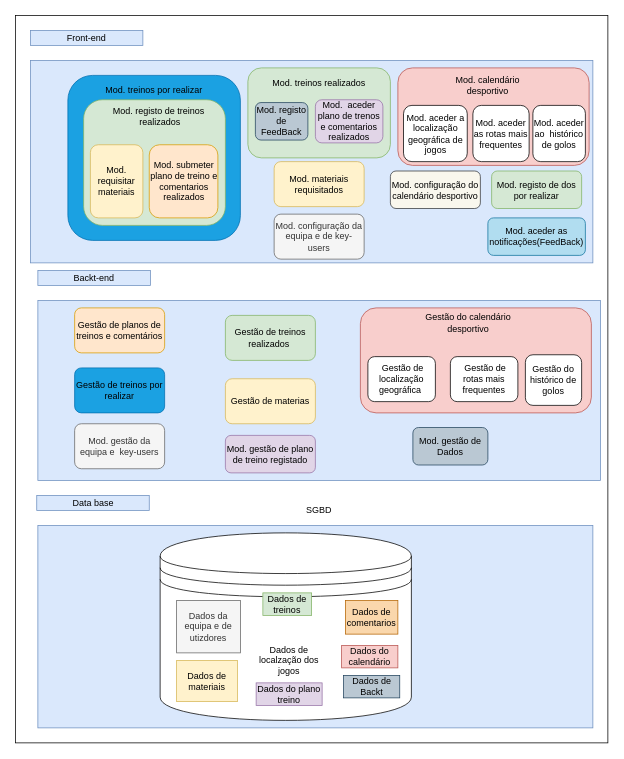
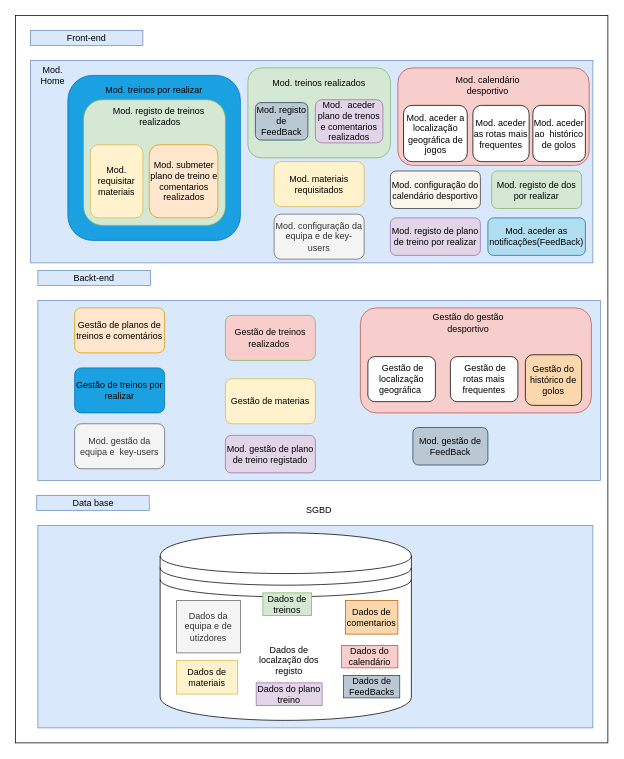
  <mxCell id="0" />
  <mxCell id="1" parent="0" />
  <mxCell id="2" style="edgeStyle=orthogonalEdgeStyle;rounded=0;orthogonalLoop=1;jettySize=auto;html=1;" parent="1" edge="1"><mxGeometry relative="1" as="geometry"><mxPoint x="415" y="900" as="targetPoint" /><mxPoint x="415" y="920" as="sourcePoint" /></mxGeometry></mxCell>
  <mxCell id="3" value="" style="rounded=0;whiteSpace=wrap;html=1;" parent="1" vertex="1"><mxGeometry x="20" y="20" width="790" height="970" as="geometry" /></mxCell>
  <mxCell id="4" value="" style="rounded=0;whiteSpace=wrap;html=1;fillColor=#dae8fc;strokeColor=#6c8ebf;" parent="1" vertex="1"><mxGeometry x="40" y="80" width="750" height="270" as="geometry" /></mxCell>
+ <mxCell id="5" value="Mod. Home" style="text;html=1;strokeColor=none;fillColor=none;align=center;verticalAlign=middle;whiteSpace=wrap;rounded=0;" parent="1" vertex="1"><mxGeometry x="50" y="90" width="40" height="20" as="geometry" /></mxCell>
  <mxCell id="6" value="Mod. materiais requisitados&lt;br&gt;" style="rounded=1;whiteSpace=wrap;html=1;fillColor=#fff2cc;strokeColor=#d6b656;" parent="1" vertex="1"><mxGeometry x="365" y="215" width="120" height="60" as="geometry" /></mxCell>
  <mxCell id="7" value="" style="rounded=1;whiteSpace=wrap;html=1;fillColor=#f8cecc;strokeColor=#b85450;" parent="1" vertex="1"><mxGeometry x="530" y="90" width="255" height="130" as="geometry" /></mxCell>
  <mxCell id="8" value="Mod. calendário desportivo" style="text;html=1;strokeColor=none;fillColor=none;align=center;verticalAlign=middle;whiteSpace=wrap;rounded=0;" parent="1" vertex="1"><mxGeometry x="580" y="102.5" width="140" height="20" as="geometry" /></mxCell>
  <mxCell id="9" value="Mod. aceder a localização geográfica de jogos" style="rounded=1;whiteSpace=wrap;html=1;" parent="1" vertex="1"><mxGeometry x="537.5" y="140" width="85" height="75" as="geometry" /></mxCell>
  <mxCell id="10" value="Mod. aceder as rotas mais frequentes" style="rounded=1;whiteSpace=wrap;html=1;" parent="1" vertex="1"><mxGeometry x="630" y="140" width="75" height="75" as="geometry" /></mxCell>
  <mxCell id="11" value="Front-end&lt;br&gt;" style="text;html=1;strokeColor=#6c8ebf;fillColor=#dae8fc;align=center;verticalAlign=middle;whiteSpace=wrap;rounded=0;" parent="1" vertex="1"><mxGeometry x="40" y="40" width="150" height="20" as="geometry" /></mxCell>
  <mxCell id="12" value="Backt-end" style="text;html=1;strokeColor=#6c8ebf;fillColor=#dae8fc;align=center;verticalAlign=middle;whiteSpace=wrap;rounded=0;" parent="1" vertex="1"><mxGeometry x="50" y="360" width="150" height="20" as="geometry" /></mxCell>
  <mxCell id="13" value="" style="rounded=0;whiteSpace=wrap;html=1;fontStyle=1;fillColor=#dae8fc;strokeColor=#6c8ebf;" parent="1" vertex="1"><mxGeometry x="50" y="400" width="750" height="240" as="geometry" /></mxCell>
  <mxCell id="14" value="Gestão de planos de treinos e comentários" style="rounded=1;whiteSpace=wrap;html=1;fillColor=#ffe6cc;strokeColor=#d79b00;" parent="1" vertex="1"><mxGeometry x="99" y="410" width="120" height="60" as="geometry" /></mxCell>
  <mxCell id="15" value="Gestão de materias" style="rounded=1;whiteSpace=wrap;html=1;fillColor=#fff2cc;strokeColor=#d6b656;" parent="1" vertex="1"><mxGeometry x="300" y="504.5" width="120" height="60" as="geometry" /></mxCell>
  <mxCell id="16" value="Mod. gestão da equipa e&amp;nbsp; key-users" style="rounded=1;whiteSpace=wrap;html=1;fillColor=#f5f5f5;strokeColor=#666666;fontColor=#333333;" parent="1" vertex="1"><mxGeometry x="99" y="564.5" width="120" height="60" as="geometry" /></mxCell>
  <mxCell id="17" value="" style="rounded=1;whiteSpace=wrap;html=1;fillColor=#f8cecc;strokeColor=#b85450;" parent="1" vertex="1"><mxGeometry x="480" y="410" width="308" height="140" as="geometry" /></mxCell>
- <mxCell id="18" value="Gestão de treinos realizados&amp;nbsp;" style="rounded=1;whiteSpace=wrap;html=1;fillColor=#d5e8d4;strokeColor=#82b366;" parent="1" vertex="1"><mxGeometry x="300" y="420" width="120" height="60" as="geometry" /></mxCell>
+ <mxCell id="18" value="Gestão de treinos realizados&amp;nbsp;" style="rounded=1;whiteSpace=wrap;html=1;fillColor=#f8cecc;strokeColor=#82b366;" parent="1" vertex="1"><mxGeometry x="300" y="420" width="120" height="60" as="geometry" /></mxCell>
  <mxCell id="19" value="Data base" style="text;html=1;strokeColor=#6c8ebf;fillColor=#dae8fc;align=center;verticalAlign=middle;whiteSpace=wrap;rounded=0;" parent="1" vertex="1"><mxGeometry x="48.5" y="660" width="150" height="20" as="geometry" /></mxCell>
  <mxCell id="20" value="" style="rounded=0;whiteSpace=wrap;html=1;fillColor=#dae8fc;strokeColor=#6c8ebf;" parent="1" vertex="1"><mxGeometry x="50" y="700" width="740" height="270" as="geometry" /></mxCell>
  <mxCell id="21" value="Mod. configuração da equipa e de key-users" style="rounded=1;whiteSpace=wrap;html=1;fillColor=#f5f5f5;strokeColor=#666666;fontColor=#333333;" parent="1" vertex="1"><mxGeometry x="365" y="285" width="120" height="60" as="geometry" /></mxCell>
- <mxCell id="22" value="Gestão do calendário desportivo" style="text;html=1;strokeColor=none;fillColor=none;align=center;verticalAlign=middle;whiteSpace=wrap;rounded=0;" parent="1" vertex="1"><mxGeometry x="548" y="420" width="152" height="20" as="geometry" /></mxCell>
+ <mxCell id="22" value="Gestão do gestão desportivo" style="text;html=1;strokeColor=none;fillColor=none;align=center;verticalAlign=middle;whiteSpace=wrap;rounded=0;" parent="1" vertex="1"><mxGeometry x="548" y="420" width="152" height="20" as="geometry" /></mxCell>
  <mxCell id="23" value="&amp;nbsp;Gestão de localização geográfica&amp;nbsp;" style="rounded=1;whiteSpace=wrap;html=1;" parent="1" vertex="1"><mxGeometry x="490" y="475" width="90" height="60" as="geometry" /></mxCell>
  <mxCell id="24" value="&amp;nbsp;Gestão de rotas mais frequentes" style="rounded=1;whiteSpace=wrap;html=1;" parent="1" vertex="1"><mxGeometry x="600" y="475" width="90" height="60" as="geometry" /></mxCell>
  <mxCell id="25" value="" style="shape=datastore;whiteSpace=wrap;html=1;" parent="1" vertex="1"><mxGeometry x="213" y="710" width="335" height="250" as="geometry" /></mxCell>
  <mxCell id="26" value="SGBD" style="text;html=1;strokeColor=none;fillColor=none;align=center;verticalAlign=middle;whiteSpace=wrap;rounded=0;" parent="1" vertex="1"><mxGeometry x="405" y="670" width="40" height="20" as="geometry" /></mxCell>
  <mxCell id="27" value="Dados da equipa e de utizdores" style="text;html=1;strokeColor=#666666;fillColor=#f5f5f5;align=center;verticalAlign=middle;whiteSpace=wrap;rounded=0;fontColor=#333333;" parent="1" vertex="1"><mxGeometry x="235" y="800" width="85" height="70" as="geometry" /></mxCell>
- <mxCell id="28" value="Dados de materiais" style="text;html=1;strokeColor=#d6b656;fillColor=#fff2cc;align=center;verticalAlign=middle;whiteSpace=wrap;rounded=0;" parent="1" vertex="1"><mxGeometry x="235" y="880" width="81" height="55" as="geometry" /></mxCell>
+ <mxCell id="28" value="Dados de materiais" style="text;html=1;strokeColor=#d6b656;fillColor=#fff2cc;align=center;verticalAlign=middle;whiteSpace=wrap;rounded=0;" parent="1" vertex="1"><mxGeometry x="235" y="880" width="81" height="45" as="geometry" /></mxCell>
  <mxCell id="29" value="Dados do calendário" style="text;html=1;strokeColor=#b85450;fillColor=#f8cecc;align=center;verticalAlign=middle;whiteSpace=wrap;rounded=0;" parent="1" vertex="1"><mxGeometry x="455" y="860" width="75" height="30" as="geometry" /></mxCell>
- <mxCell id="30" value="Dados de localzação dos jogos" style="text;html=1;align=center;verticalAlign=middle;whiteSpace=wrap;rounded=0;" parent="1" vertex="1"><mxGeometry x="330" y="860" width="110" height="40" as="geometry" /></mxCell>
+ <mxCell id="30" value="Dados de localzação dos registo" style="text;html=1;align=center;verticalAlign=middle;whiteSpace=wrap;rounded=0;" parent="1" vertex="1"><mxGeometry x="330" y="860" width="110" height="40" as="geometry" /></mxCell>
  <mxCell id="31" value="Dados de comentarios&lt;br&gt;" style="text;html=1;strokeColor=#b46504;fillColor=#fad7ac;align=center;verticalAlign=middle;whiteSpace=wrap;rounded=0;" parent="1" vertex="1"><mxGeometry x="460" y="800" width="70" height="45" as="geometry" /></mxCell>
  <mxCell id="32" style="edgeStyle=orthogonalEdgeStyle;rounded=0;orthogonalLoop=1;jettySize=auto;html=1;exitX=0.5;exitY=1;exitDx=0;exitDy=0;" parent="1" source="31" target="31" edge="1"><mxGeometry relative="1" as="geometry" /></mxCell>
  <mxCell id="33" value="Dados de treinos&lt;br&gt;" style="text;html=1;strokeColor=#82b366;fillColor=#d5e8d4;align=center;verticalAlign=middle;whiteSpace=wrap;rounded=0;" parent="1" vertex="1"><mxGeometry x="350" y="790" width="65" height="30" as="geometry" /></mxCell>
+ <mxCell id="34" value="Mod. registo de plano de treino por realizar" style="rounded=1;whiteSpace=wrap;html=1;fillColor=#e1d5e7;strokeColor=#9673a6;" parent="1" vertex="1"><mxGeometry x="520" y="290" width="120" height="50" as="geometry" /></mxCell>
  <mxCell id="35" value="Dados do plano treino" style="text;html=1;strokeColor=#9673a6;fillColor=#e1d5e7;align=center;verticalAlign=middle;whiteSpace=wrap;rounded=0;" parent="1" vertex="1"><mxGeometry x="341" y="910" width="88" height="30" as="geometry" /></mxCell>
  <mxCell id="36" value="" style="rounded=1;whiteSpace=wrap;html=1;fillColor=#1ba1e2;strokeColor=#006EAF;fontColor=#ffffff;" parent="1" vertex="1"><mxGeometry x="90" y="100" width="230" height="220" as="geometry" /></mxCell>
  <mxCell id="37" value="" style="rounded=1;whiteSpace=wrap;html=1;fillColor=#d5e8d4;strokeColor=#82b366;" parent="1" vertex="1"><mxGeometry x="111" y="132.5" width="189" height="167.5" as="geometry" /></mxCell>
  <mxCell id="38" value="Mod. submeter plano de treino e comentarios realizados" style="rounded=1;whiteSpace=wrap;html=1;fillColor=#ffe6cc;strokeColor=#d79b00;" parent="1" vertex="1"><mxGeometry x="198.5" y="192.5" width="91.5" height="97.5" as="geometry" /></mxCell>
  <mxCell id="39" value="Mod. requisitar materiais" style="rounded=1;whiteSpace=wrap;html=1;fillColor=#fff2cc;strokeColor=#d6b656;" parent="1" vertex="1"><mxGeometry x="120" y="192.5" width="70" height="97.5" as="geometry" /></mxCell>
  <mxCell id="40" value="Mod. registo de treinos&amp;nbsp; realizados" style="text;html=1;strokeColor=none;fillColor=none;align=center;verticalAlign=middle;whiteSpace=wrap;rounded=0;" parent="1" vertex="1"><mxGeometry x="142.5" y="145" width="140" height="20" as="geometry" /></mxCell>
  <mxCell id="41" value="Mod. treinos por realizar" style="text;html=1;strokeColor=none;fillColor=none;align=center;verticalAlign=middle;whiteSpace=wrap;rounded=0;" parent="1" vertex="1"><mxGeometry x="135" y="110" width="140" height="20" as="geometry" /></mxCell>
  <mxCell id="42" value="Gestão de treinos por realizar" style="rounded=1;whiteSpace=wrap;html=1;fillColor=#1ba1e2;strokeColor=#006EAF;fontColor=#000000;" parent="1" vertex="1"><mxGeometry x="99" y="490" width="120" height="60" as="geometry" /></mxCell>
  <mxCell id="43" value="Mod. gestão de plano de treino registado" style="rounded=1;whiteSpace=wrap;html=1;fillColor=#e1d5e7;strokeColor=#9673a6;" parent="1" vertex="1"><mxGeometry x="300" y="580" width="120" height="50" as="geometry" /></mxCell>
  <mxCell id="44" value="Mod. aceder as notificações(FeedBack)" style="rounded=1;whiteSpace=wrap;html=1;fillColor=#b1ddf0;strokeColor=#10739e;" parent="1" vertex="1"><mxGeometry x="650" y="290" width="130" height="50" as="geometry" /></mxCell>
  <mxCell id="45" value="" style="rounded=1;whiteSpace=wrap;html=1;fillColor=#d5e8d4;strokeColor=#82b366;" parent="1" vertex="1"><mxGeometry x="330" y="90" width="190" height="120" as="geometry" /></mxCell>
  <mxCell id="46" value="Mod. registo de FeedBack" style="rounded=1;whiteSpace=wrap;html=1;fillColor=#bac8d3;strokeColor=#23445d;" parent="1" vertex="1"><mxGeometry x="340" y="136.25" width="70" height="50" as="geometry" /></mxCell>
  <mxCell id="47" value="Mod. treinos realizados" style="text;html=1;strokeColor=none;fillColor=none;align=center;verticalAlign=middle;whiteSpace=wrap;rounded=0;fontColor=#000000;" parent="1" vertex="1"><mxGeometry x="355" y="100" width="140" height="20" as="geometry" /></mxCell>
- <mxCell id="48" value="Mod. gestão de Dados" style="rounded=1;whiteSpace=wrap;html=1;fillColor=#bac8d3;strokeColor=#23445d;" parent="1" vertex="1"><mxGeometry x="550" y="569.5" width="100" height="50" as="geometry" /></mxCell>
+ <mxCell id="48" value="Mod. gestão de FeedBack" style="rounded=1;whiteSpace=wrap;html=1;fillColor=#bac8d3;strokeColor=#23445d;" parent="1" vertex="1"><mxGeometry x="550" y="569.5" width="100" height="50" as="geometry" /></mxCell>
  <mxCell id="49" value="Mod. aceder ao&amp;nbsp; histórico de golos" style="rounded=1;whiteSpace=wrap;html=1;" parent="1" vertex="1"><mxGeometry x="710" y="140" width="70" height="75" as="geometry" /></mxCell>
- <mxCell id="50" value="&amp;nbsp;Gestão do&amp;nbsp; histórico de golos" style="rounded=1;whiteSpace=wrap;html=1;" parent="1" vertex="1"><mxGeometry x="700" y="472.5" width="75" height="67.5" as="geometry" /></mxCell>
- <mxCell id="51" value="Dados de Backt" style="text;html=1;strokeColor=#23445d;fillColor=#bac8d3;align=center;verticalAlign=middle;whiteSpace=wrap;rounded=0;" parent="1" vertex="1"><mxGeometry x="457.5" y="900" width="75" height="30" as="geometry" /></mxCell>
+ <mxCell id="50" value="&amp;nbsp;Gestão do&amp;nbsp; histórico de golos" style="rounded=1;whiteSpace=wrap;html=1;fillColor=#fad7ac;" parent="1" vertex="1"><mxGeometry x="700" y="472.5" width="75" height="67.5" as="geometry" /></mxCell>
+ <mxCell id="51" value="Dados de FeedBacks" style="text;html=1;strokeColor=#23445d;fillColor=#bac8d3;align=center;verticalAlign=middle;whiteSpace=wrap;rounded=0;" parent="1" vertex="1"><mxGeometry x="457.5" y="900" width="75" height="30" as="geometry" /></mxCell>
  <mxCell id="52" value="Mod. configuração do calendário desportivo" style="rounded=1;whiteSpace=wrap;html=1;fillColor=#f9f7ed;strokeColor=#36393d;" parent="1" vertex="1"><mxGeometry x="520" y="227.5" width="120" height="50" as="geometry" /></mxCell>
  <mxCell id="53" value="Mod.&amp;nbsp; aceder plano de trenos e comentarios realizados" style="rounded=1;whiteSpace=wrap;html=1;fillColor=#e1d5e7;strokeColor=#9673a6;" parent="1" vertex="1"><mxGeometry x="420" y="132.5" width="90" height="57.5" as="geometry" /></mxCell>
  <mxCell id="54" value="Mod. registo de dos por realizar" style="rounded=1;whiteSpace=wrap;html=1;fillColor=#d5e8d4;strokeColor=#82b366;" parent="1" vertex="1"><mxGeometry x="655" y="227.5" width="120" height="50" as="geometry" /></mxCell>
